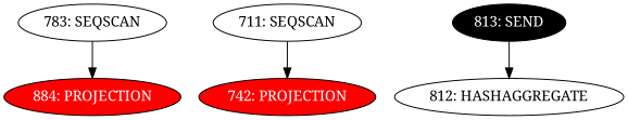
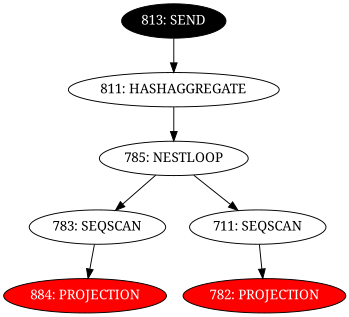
  digraph {
    fontname="Noto Serif"
    node [fontname="Noto Serif"]
    edge [fontname="Noto Serif"]
    n1 [label="783: SEQSCAN"]
    n2 [fillcolor=red fontcolor=white label="884: PROJECTION" style=filled]
    n3 [label="711: SEQSCAN"]
-   n4 [fillcolor=red fontcolor=white label="742: PROJECTION" style=filled]
-   n6 [label="812: HASHAGGREGATE"]
+   n4 [fillcolor=red fontcolor=white label="782: PROJECTION" style=filled]
+   n5 [label="785: NESTLOOP"]
+   n6 [label="811: HASHAGGREGATE"]
    n7 [fillcolor=black fontcolor=white label="813: SEND" style=filled]
    n1 -> n2
    n3 -> n4
+   n5 -> n1
+   n5 -> n3
+   n6 -> n5
    n7 -> n6
  }
